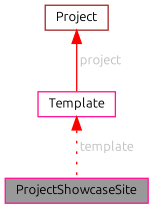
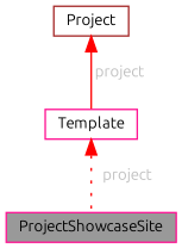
  digraph {
    fontname=Ubuntu
    node [color=deeppink fillcolor=white fontname=Ubuntu fontsize=10 shape=box style=filled]
    edge [color=red dir=back fontcolor=grey fontname=Ubuntu fontsize=10 labelfontname=Helvetica labelfontsize=10]
    n1 [fillcolor=grey60 fontcolor=black height=0.2 label=ProjectShowcaseSite width=0.4]
    n2 [height=0.2 label=Template width=0.4]
    n3 [color=brown height=0.2 label=Project width=0.4]
-   n2 -> n1 [label=" template" style=dotted]
+   n2 -> n1 [label=" project" style=dotted]
    n3 -> n2 [label=" project" style=solid]
  }
